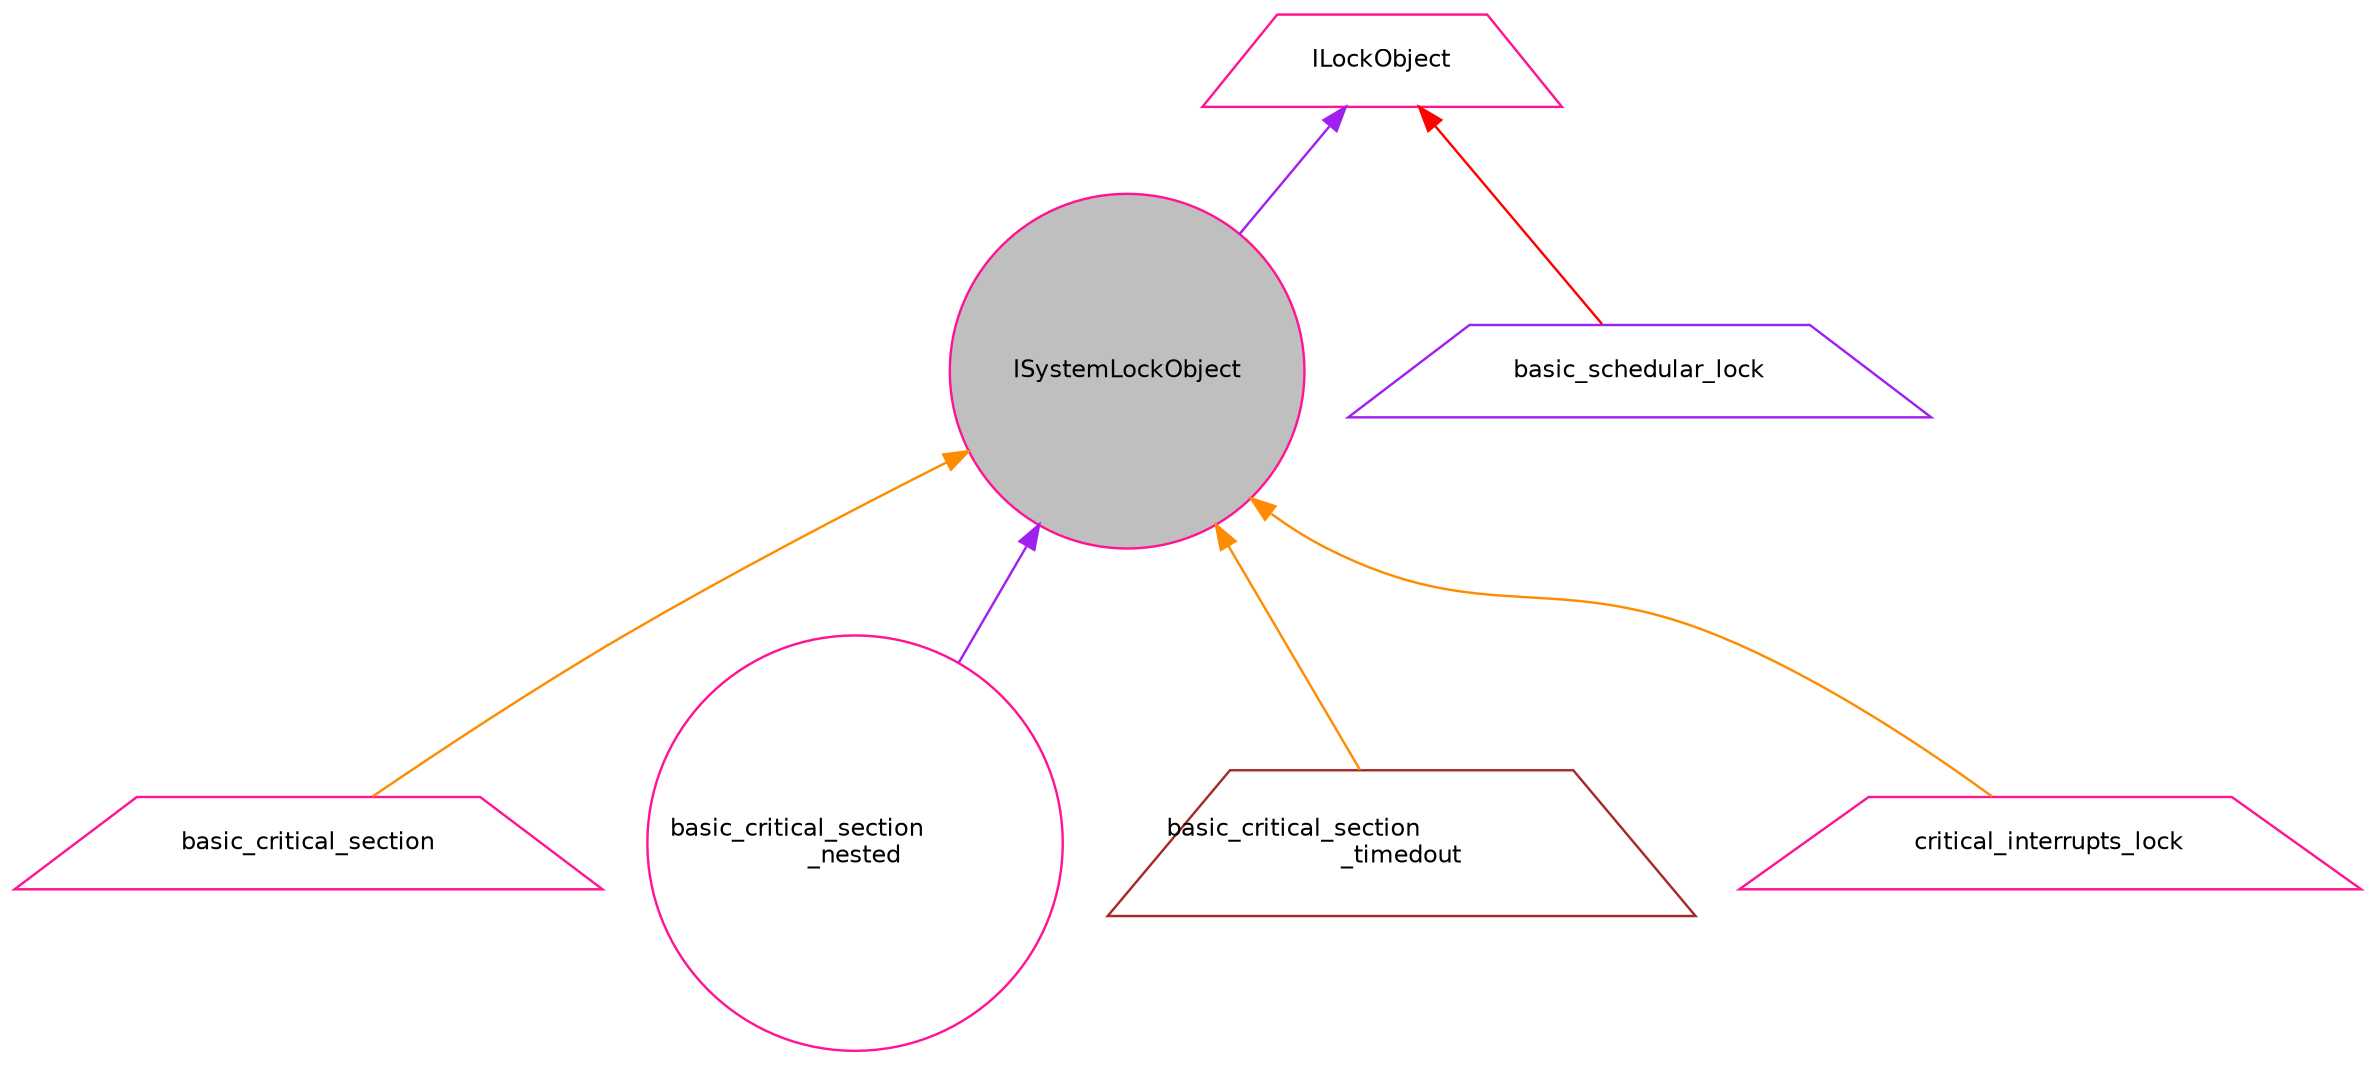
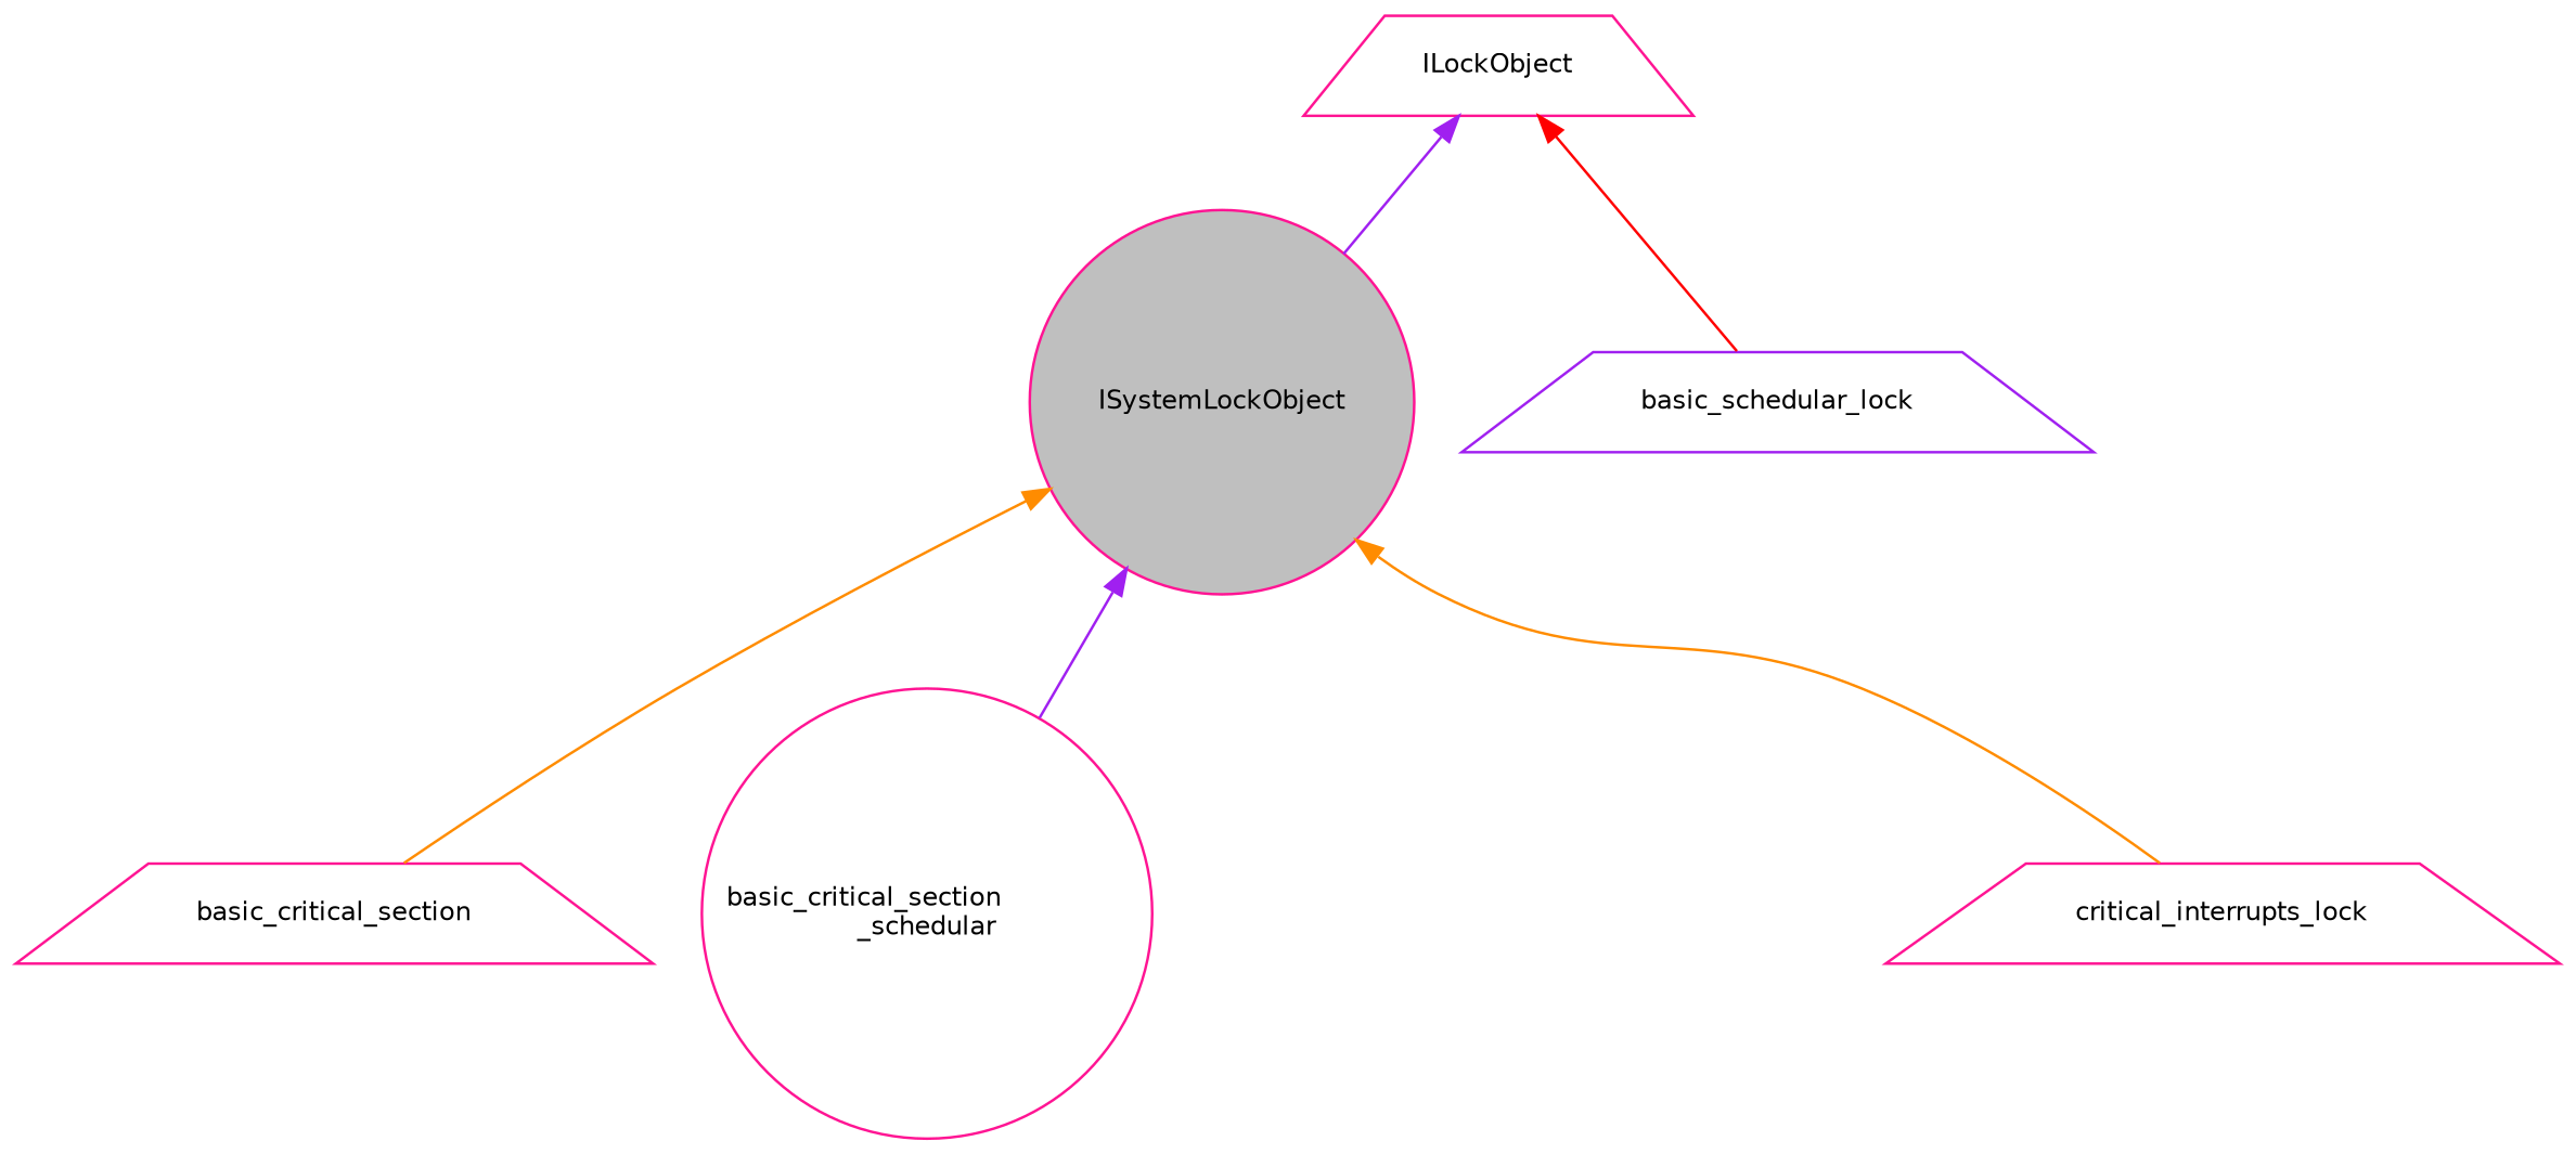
  digraph {
    fontname="DejaVu Sans"
    rankdir=TB
    node [color=deeppink fillcolor=white fontname="DejaVu Sans" fontsize=10 shape=trapezium style=filled]
    edge [color=darkorange dir=back fontname="DejaVu Sans" fontsize=10 labelfontname=Helvetica labelfontsize=10 style=solid]
    n1 [fillcolor=grey75 fontcolor=black height=0.2 label=ISystemLockObject shape=circle width=0.4]
    n2 [height=0.2 label=basic_critical_section width=0.4]
-   n3 [height=0.2 label="basic_critical_section\l_nested" shape=circle width=0.4]
-   n4 [color=brown height=0.2 label="basic_critical_section\l_timedout" width=0.4]
+   n3 [height=0.2 label="basic_critical_section\l_schedular" shape=circle width=0.4]
    n5 [height=0.2 label=critical_interrupts_lock width=0.4]
    n6 [color=purple height=0.2 label=basic_schedular_lock width=0.4]
    n7 [height=0.2 label=ILockObject width=0.4]
    n1 -> n2
    n1 -> n3 [color=purple]
-   n1 -> n4
    n1 -> n5
    n7 -> n1 [color=purple]
    n7 -> n6 [color=red]
  }
